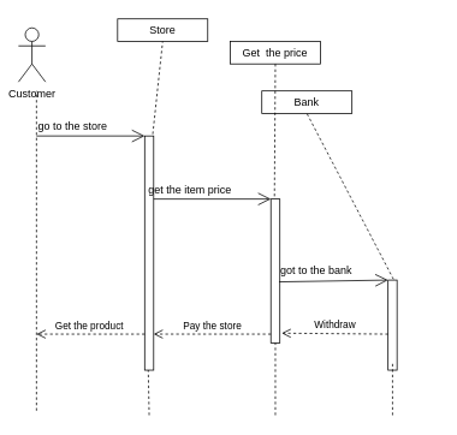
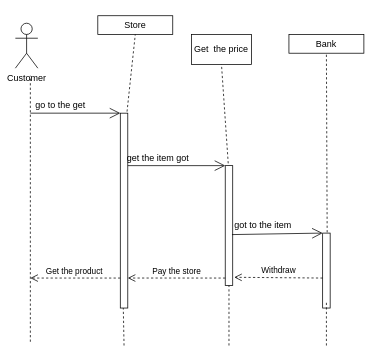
  <mxCell id="0" />
  <mxCell id="1" parent="0" />
  <mxCell id="2" value="" style="endArrow=none;dashed=1;html=1;rounded=0;" edge="1" parent="1"><mxGeometry width="50" height="50" relative="1" as="geometry"><mxPoint x="40" y="455" as="sourcePoint" /><mxPoint x="40" y="100" as="targetPoint" /></mxGeometry></mxCell>
  <mxCell id="3" value="Customer" style="shape=umlActor;verticalLabelPosition=bottom;verticalAlign=top;html=1;outlineConnect=0;" vertex="1" parent="1"><mxGeometry x="20" y="30" width="30" height="60" as="geometry" /></mxCell>
  <mxCell id="4" value="" style="html=1;points=[];perimeter=orthogonalPerimeter;" vertex="1" parent="1"><mxGeometry x="160" y="150" width="10" height="260" as="geometry" /></mxCell>
  <mxCell id="5" value="" style="html=1;points=[];perimeter=orthogonalPerimeter;" vertex="1" parent="1"><mxGeometry x="300" y="220" width="10" height="160" as="geometry" /></mxCell>
  <mxCell id="6" value="" style="endArrow=open;endFill=1;endSize=12;html=1;rounded=0;" edge="1" parent="1"><mxGeometry width="160" relative="1" as="geometry"><mxPoint x="40" y="150" as="sourcePoint" /><mxPoint x="160" y="150" as="targetPoint" /></mxGeometry></mxCell>
  <mxCell id="7" value="" style="endArrow=open;endFill=1;endSize=12;html=1;rounded=0;" edge="1" parent="1"><mxGeometry width="160" relative="1" as="geometry"><mxPoint x="170" y="220" as="sourcePoint" /><mxPoint x="300" y="220" as="targetPoint" /></mxGeometry></mxCell>
  <mxCell id="8" value="" style="html=1;points=[];perimeter=orthogonalPerimeter;" vertex="1" parent="1"><mxGeometry x="430" y="310" width="10" height="100" as="geometry" /></mxCell>
  <mxCell id="9" value="" style="endArrow=open;endFill=1;endSize=12;html=1;rounded=0;exitX=0.9;exitY=0.575;exitDx=0;exitDy=0;exitPerimeter=0;" edge="1" parent="1" source="5"><mxGeometry width="160" relative="1" as="geometry"><mxPoint x="320" y="310" as="sourcePoint" /><mxPoint x="430" y="310" as="targetPoint" /></mxGeometry></mxCell>
  <mxCell id="10" value="" style="endArrow=none;dashed=1;html=1;rounded=0;entryX=0.4;entryY=1;entryDx=0;entryDy=0;entryPerimeter=0;" edge="1" parent="1" target="4"><mxGeometry width="50" height="50" relative="1" as="geometry"><mxPoint x="165" y="460" as="sourcePoint" /><mxPoint x="180" y="420" as="targetPoint" /></mxGeometry></mxCell>
  <mxCell id="11" value="" style="endArrow=none;dashed=1;html=1;rounded=0;" edge="1" parent="1"><mxGeometry width="50" height="50" relative="1" as="geometry"><mxPoint x="305" y="460" as="sourcePoint" /><mxPoint x="305" y="380" as="targetPoint" /></mxGeometry></mxCell>
  <mxCell id="12" value="" style="endArrow=none;dashed=1;html=1;rounded=0;" edge="1" parent="1"><mxGeometry width="50" height="50" relative="1" as="geometry"><mxPoint x="435" y="460" as="sourcePoint" /><mxPoint x="435" y="400" as="targetPoint" /></mxGeometry></mxCell>
  <mxCell id="13" value="Withdraw" style="html=1;verticalAlign=bottom;endArrow=open;dashed=1;endSize=8;rounded=0;entryX=1.2;entryY=0.931;entryDx=0;entryDy=0;entryPerimeter=0;" edge="1" parent="1" target="5"><mxGeometry relative="1" as="geometry"><mxPoint x="430" y="370" as="sourcePoint" /><mxPoint x="350" y="370" as="targetPoint" /></mxGeometry></mxCell>
  <mxCell id="14" value="Pay the store" style="html=1;verticalAlign=bottom;endArrow=open;dashed=1;endSize=8;rounded=0;entryX=1;entryY=0.846;entryDx=0;entryDy=0;entryPerimeter=0;" edge="1" parent="1" target="4"><mxGeometry relative="1" as="geometry"><mxPoint x="300" y="370" as="sourcePoint" /><mxPoint x="220" y="370" as="targetPoint" /></mxGeometry></mxCell>
  <mxCell id="15" value="Get the product&amp;nbsp;" style="html=1;verticalAlign=bottom;endArrow=open;dashed=1;endSize=8;rounded=0;" edge="1" parent="1"><mxGeometry relative="1" as="geometry"><mxPoint x="160" y="370" as="sourcePoint" /><mxPoint x="40" y="370" as="targetPoint" /></mxGeometry></mxCell>
  <mxCell id="16" value="Store" style="rounded=0;whiteSpace=wrap;html=1;" vertex="1" parent="1"><mxGeometry x="130" y="20" width="100" height="25" as="geometry" /></mxCell>
- <mxCell id="17" value="Get&amp;nbsp; the price" style="rounded=0;whiteSpace=wrap;html=1;" vertex="1" parent="1"><mxGeometry x="255" y="45" width="100" height="25" as="geometry" /></mxCell>
- <mxCell id="18" value="Bank" style="rounded=0;whiteSpace=wrap;html=1;" vertex="1" parent="1"><mxGeometry x="290" y="100" width="100" height="25" as="geometry" /></mxCell>
- <mxCell id="19" value="go to the store" style="text;html=1;align=center;verticalAlign=middle;resizable=0;points=[];autosize=1;strokeColor=none;fillColor=none;" vertex="1" parent="1"><mxGeometry x="30" y="125" width="100" height="30" as="geometry" /></mxCell>
- <mxCell id="20" value="get the item price" style="text;html=1;align=center;verticalAlign=middle;resizable=0;points=[];autosize=1;strokeColor=none;fillColor=none;" vertex="1" parent="1"><mxGeometry x="150" y="195" width="120" height="30" as="geometry" /></mxCell>
- <mxCell id="21" value="got to the bank" style="text;html=1;align=center;verticalAlign=middle;resizable=0;points=[];autosize=1;strokeColor=none;fillColor=none;" vertex="1" parent="1"><mxGeometry x="300" y="285" width="100" height="30" as="geometry" /></mxCell>
+ <mxCell id="17" value="Get&amp;nbsp; the price" style="rounded=0;whiteSpace=wrap;html=1;" vertex="1" parent="1"><mxGeometry x="255" y="45" width="80" height="40" as="geometry" /></mxCell>
+ <mxCell id="18" value="Bank" style="rounded=0;whiteSpace=wrap;html=1;" vertex="1" parent="1"><mxGeometry x="385" y="45" width="100" height="25" as="geometry" /></mxCell>
+ <mxCell id="19" value="go to the get" style="text;html=1;align=center;verticalAlign=middle;resizable=0;points=[];autosize=1;strokeColor=none;fillColor=none;" vertex="1" parent="1"><mxGeometry x="30" y="125" width="100" height="30" as="geometry" /></mxCell>
+ <mxCell id="20" value="get the item got" style="text;html=1;align=center;verticalAlign=middle;resizable=0;points=[];autosize=1;strokeColor=none;fillColor=none;" vertex="1" parent="1"><mxGeometry x="150" y="195" width="120" height="30" as="geometry" /></mxCell>
+ <mxCell id="21" value="got to the item" style="text;html=1;align=center;verticalAlign=middle;resizable=0;points=[];autosize=1;strokeColor=none;fillColor=none;" vertex="1" parent="1"><mxGeometry x="300" y="285" width="100" height="30" as="geometry" /></mxCell>
  <mxCell id="22" value="" style="endArrow=none;dashed=1;html=1;rounded=0;entryX=0.5;entryY=1;entryDx=0;entryDy=0;exitX=0.9;exitY=-0.008;exitDx=0;exitDy=0;exitPerimeter=0;" edge="1" parent="1" source="4" target="16"><mxGeometry width="50" height="50" relative="1" as="geometry"><mxPoint x="210" y="170" as="sourcePoint" /><mxPoint x="260" y="120" as="targetPoint" /></mxGeometry></mxCell>
  <mxCell id="23" value="" style="endArrow=none;dashed=1;html=1;rounded=0;entryX=0.5;entryY=1;entryDx=0;entryDy=0;exitX=0.4;exitY=-0.019;exitDx=0;exitDy=0;exitPerimeter=0;" edge="1" parent="1" source="5" target="17"><mxGeometry width="50" height="50" relative="1" as="geometry"><mxPoint x="310" y="190" as="sourcePoint" /><mxPoint x="360" y="140" as="targetPoint" /></mxGeometry></mxCell>
  <mxCell id="24" value="" style="endArrow=none;dashed=1;html=1;rounded=0;entryX=0.5;entryY=1;entryDx=0;entryDy=0;exitX=0.6;exitY=-0.01;exitDx=0;exitDy=0;exitPerimeter=0;" edge="1" parent="1" source="8" target="18"><mxGeometry width="50" height="50" relative="1" as="geometry"><mxPoint x="420" y="190" as="sourcePoint" /><mxPoint x="470" y="140" as="targetPoint" /></mxGeometry></mxCell>
